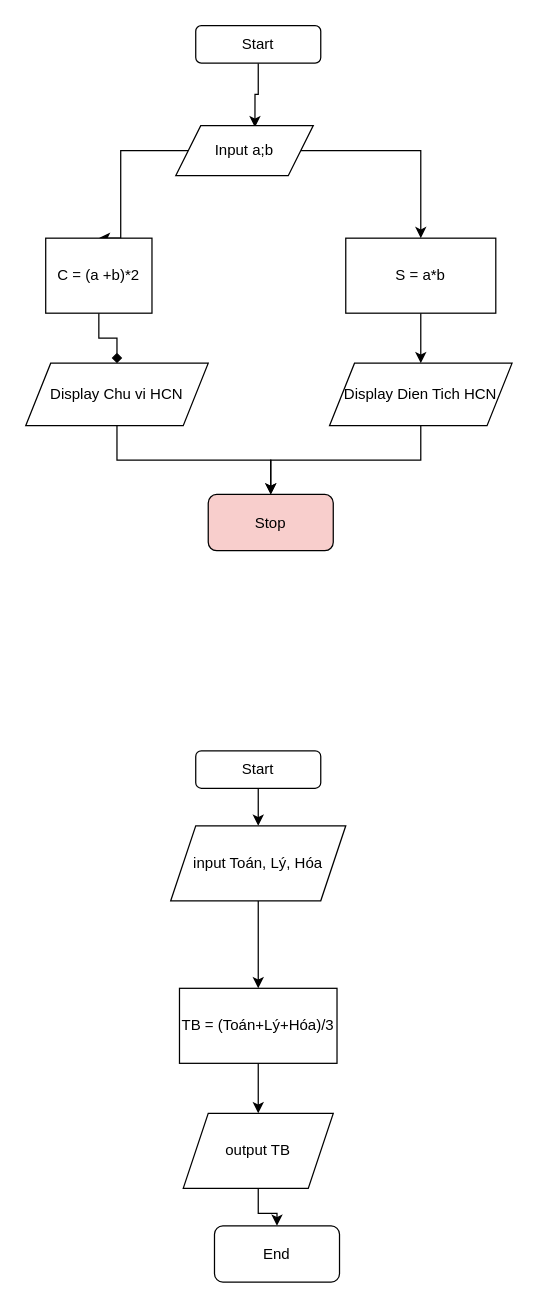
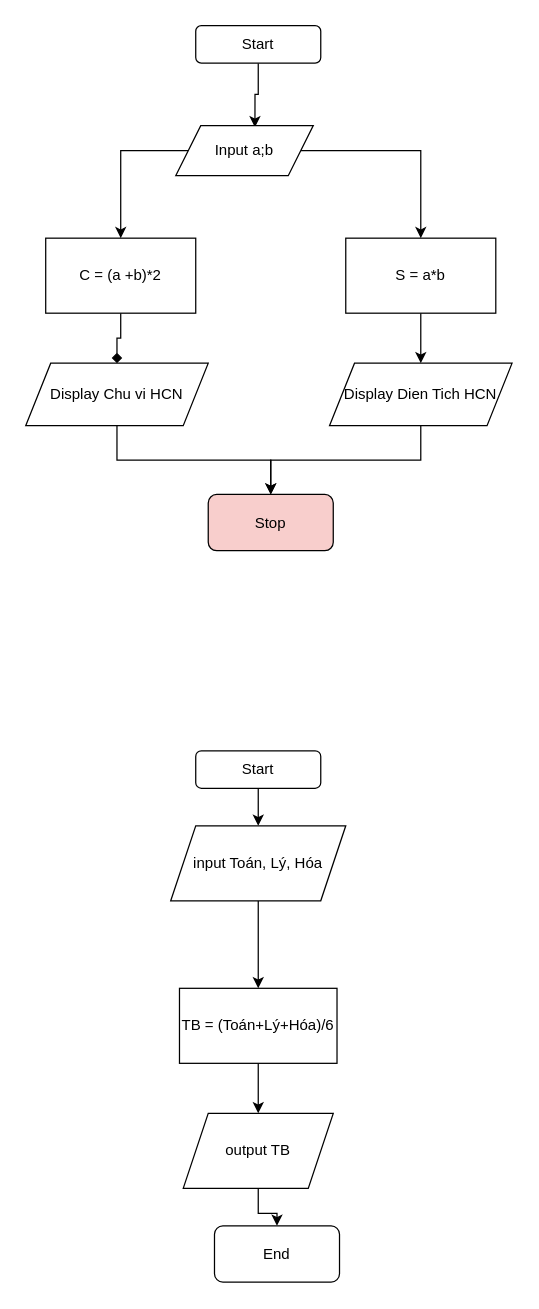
  <mxCell id="0" />
  <mxCell id="1" parent="0" />
  <mxCell id="2" style="edgeStyle=orthogonalEdgeStyle;rounded=0;orthogonalLoop=1;jettySize=auto;html=1;entryX=0.576;entryY=0.033;entryDx=0;entryDy=0;entryPerimeter=0;" edge="1" parent="1" source="3" target="6"><mxGeometry relative="1" as="geometry" /></mxCell>
  <mxCell id="3" value="Start" style="rounded=1;whiteSpace=wrap;html=1;" vertex="1" parent="1"><mxGeometry x="156" y="20" width="100" height="30" as="geometry" /></mxCell>
  <mxCell id="4" style="edgeStyle=orthogonalEdgeStyle;rounded=0;orthogonalLoop=1;jettySize=auto;html=1;" edge="1" parent="1" source="6" target="10"><mxGeometry relative="1" as="geometry" /></mxCell>
  <mxCell id="5" style="edgeStyle=orthogonalEdgeStyle;rounded=0;orthogonalLoop=1;jettySize=auto;html=1;entryX=0.5;entryY=0;entryDx=0;entryDy=0;" edge="1" parent="1" source="6" target="8"><mxGeometry relative="1" as="geometry"><Array as="points"><mxPoint x="96" y="120" /></Array></mxGeometry></mxCell>
  <mxCell id="6" value="Input a;b" style="shape=parallelogram;perimeter=parallelogramPerimeter;whiteSpace=wrap;html=1;fixedSize=1;" vertex="1" parent="1"><mxGeometry x="140" y="100" width="110" height="40" as="geometry" /></mxCell>
  <mxCell id="7" style="edgeStyle=orthogonalEdgeStyle;rounded=0;orthogonalLoop=1;jettySize=auto;html=1;entryX=0.5;entryY=0;entryDx=0;entryDy=0;endArrow=diamond;" edge="1" parent="1" source="8" target="12"><mxGeometry relative="1" as="geometry" /></mxCell>
- <mxCell id="8" value="C = (a +b)*2" style="rounded=0;whiteSpace=wrap;html=1;" vertex="1" parent="1"><mxGeometry x="36" y="190" width="85" height="60" as="geometry" /></mxCell>
+ <mxCell id="8" value="C = (a +b)*2" style="rounded=0;whiteSpace=wrap;html=1;" vertex="1" parent="1"><mxGeometry x="36" y="190" width="120" height="60" as="geometry" /></mxCell>
  <mxCell id="9" style="edgeStyle=orthogonalEdgeStyle;rounded=0;orthogonalLoop=1;jettySize=auto;html=1;entryX=0.5;entryY=0;entryDx=0;entryDy=0;" edge="1" parent="1" source="10" target="14"><mxGeometry relative="1" as="geometry" /></mxCell>
  <mxCell id="10" value="S = a*b" style="rounded=0;whiteSpace=wrap;html=1;" vertex="1" parent="1"><mxGeometry x="276" y="190" width="120" height="60" as="geometry" /></mxCell>
  <mxCell id="11" style="edgeStyle=orthogonalEdgeStyle;rounded=0;orthogonalLoop=1;jettySize=auto;html=1;entryX=0.5;entryY=0;entryDx=0;entryDy=0;" edge="1" parent="1" source="12" target="15"><mxGeometry relative="1" as="geometry" /></mxCell>
  <mxCell id="12" value="Display Chu vi HCN" style="shape=parallelogram;perimeter=parallelogramPerimeter;whiteSpace=wrap;html=1;fixedSize=1;" vertex="1" parent="1"><mxGeometry x="20" y="290" width="146" height="50" as="geometry" /></mxCell>
  <mxCell id="13" style="edgeStyle=orthogonalEdgeStyle;rounded=0;orthogonalLoop=1;jettySize=auto;html=1;" edge="1" parent="1" source="14" target="15"><mxGeometry relative="1" as="geometry" /></mxCell>
  <mxCell id="14" value="Display Dien Tich HCN" style="shape=parallelogram;perimeter=parallelogramPerimeter;whiteSpace=wrap;html=1;fixedSize=1;" vertex="1" parent="1"><mxGeometry x="263" y="290" width="146" height="50" as="geometry" /></mxCell>
  <mxCell id="15" value="Stop" style="rounded=1;whiteSpace=wrap;html=1;fillColor=#f8cecc;" vertex="1" parent="1"><mxGeometry x="166" y="395" width="100" height="45" as="geometry" /></mxCell>
  <mxCell id="16" style="edgeStyle=orthogonalEdgeStyle;rounded=0;orthogonalLoop=1;jettySize=auto;html=1;" edge="1" parent="1" source="17" target="19"><mxGeometry relative="1" as="geometry" /></mxCell>
  <mxCell id="17" value="Start" style="rounded=1;whiteSpace=wrap;html=1;" vertex="1" parent="1"><mxGeometry x="156" y="600" width="100" height="30" as="geometry" /></mxCell>
  <mxCell id="18" style="edgeStyle=orthogonalEdgeStyle;rounded=0;orthogonalLoop=1;jettySize=auto;html=1;" edge="1" parent="1" source="19" target="21"><mxGeometry relative="1" as="geometry" /></mxCell>
  <mxCell id="19" value="input Toán, Lý, Hóa" style="shape=parallelogram;perimeter=parallelogramPerimeter;whiteSpace=wrap;html=1;fixedSize=1;" vertex="1" parent="1"><mxGeometry x="136" y="660" width="140" height="60" as="geometry" /></mxCell>
  <mxCell id="20" style="edgeStyle=orthogonalEdgeStyle;rounded=0;orthogonalLoop=1;jettySize=auto;html=1;" edge="1" parent="1" source="21" target="23"><mxGeometry relative="1" as="geometry" /></mxCell>
- <mxCell id="21" value="TB = (Toán+Lý+Hóa)/3" style="rounded=0;whiteSpace=wrap;html=1;" vertex="1" parent="1"><mxGeometry x="143" y="790" width="126" height="60" as="geometry" /></mxCell>
+ <mxCell id="21" value="TB = (Toán+Lý+Hóa)/6" style="rounded=0;whiteSpace=wrap;html=1;" vertex="1" parent="1"><mxGeometry x="143" y="790" width="126" height="60" as="geometry" /></mxCell>
  <mxCell id="22" style="edgeStyle=orthogonalEdgeStyle;rounded=0;orthogonalLoop=1;jettySize=auto;html=1;" edge="1" parent="1" source="23" target="24"><mxGeometry relative="1" as="geometry" /></mxCell>
  <mxCell id="23" value="output TB" style="shape=parallelogram;perimeter=parallelogramPerimeter;whiteSpace=wrap;html=1;fixedSize=1;" vertex="1" parent="1"><mxGeometry x="146" y="890" width="120" height="60" as="geometry" /></mxCell>
  <mxCell id="24" value="End" style="rounded=1;whiteSpace=wrap;html=1;" vertex="1" parent="1"><mxGeometry x="171" y="980" width="100" height="45" as="geometry" /></mxCell>
